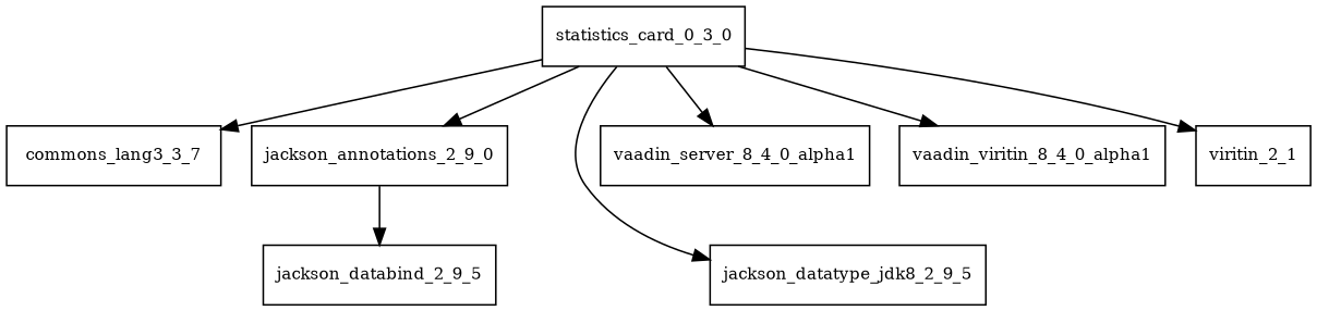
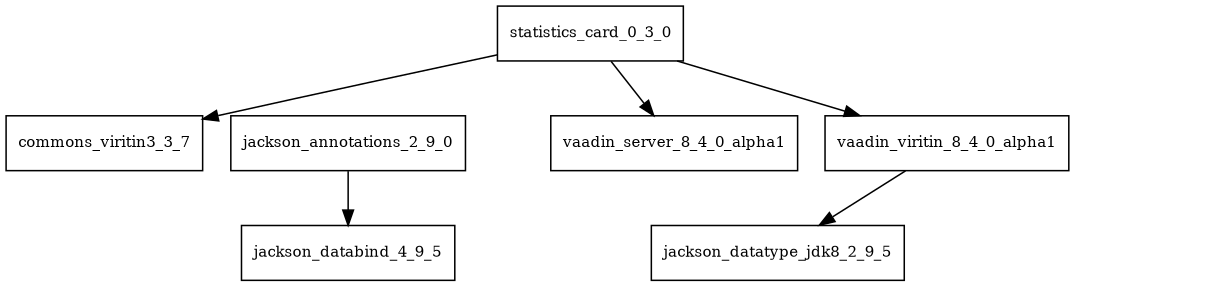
  digraph {
    node [fontsize=10.0 shape=box]
    statistics_card_0_3_0
-   commons_lang3_3_7
+   commons_lang3_3_7 [label=commons_viritin3_3_7]
    jackson_annotations_2_9_0
    jackson_datatype_jdk8_2_9_5
    vaadin_server_8_4_0_alpha1
    n6 [label=vaadin_viritin_8_4_0_alpha1]
-   viritin_2_1
-   jackson_databind_2_9_5
+   jackson_databind_2_9_5 [label=jackson_databind_4_9_5]
    statistics_card_0_3_0 -> commons_lang3_3_7
-   statistics_card_0_3_0 -> jackson_annotations_2_9_0
-   statistics_card_0_3_0 -> jackson_datatype_jdk8_2_9_5
+   n6 -> jackson_datatype_jdk8_2_9_5
    statistics_card_0_3_0 -> vaadin_server_8_4_0_alpha1
    statistics_card_0_3_0 -> n6
-   statistics_card_0_3_0 -> viritin_2_1
    jackson_annotations_2_9_0 -> jackson_databind_2_9_5
  }
